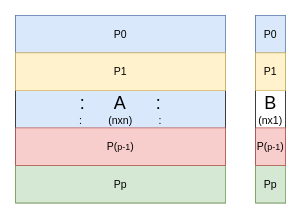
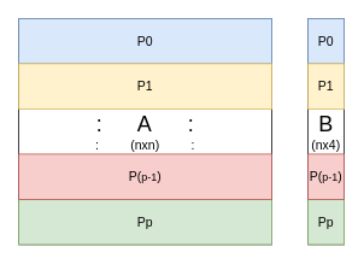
  <mxCell id="0" />
  <mxCell id="1" parent="0" />
- <mxCell id="2" value="&lt;font&gt;&lt;span style=&quot;font-size: 24px&quot;&gt;:&amp;nbsp; &amp;nbsp; &amp;nbsp; A&lt;/span&gt;&lt;span style=&quot;font-size: 24px&quot;&gt;&amp;nbsp; &amp;nbsp; &amp;nbsp;&amp;nbsp;:&lt;/span&gt;&lt;br&gt;&lt;font style=&quot;font-size: 14px&quot;&gt;&amp;nbsp; &amp;nbsp; &amp;nbsp; &amp;nbsp; &amp;nbsp; &amp;nbsp; &amp;nbsp; &amp;nbsp; &amp;nbsp;:&amp;nbsp; &amp;nbsp; &amp;nbsp; &amp;nbsp; &amp;nbsp;(nxn)&lt;/font&gt;&lt;span style=&quot;font-size: 14px&quot;&gt;&amp;nbsp; &amp;nbsp; &amp;nbsp; &amp;nbsp; &amp;nbsp;:&amp;nbsp; &amp;nbsp; &amp;nbsp; &amp;nbsp; &amp;nbsp; &amp;nbsp; &amp;nbsp; &amp;nbsp;&amp;nbsp;&amp;nbsp;&lt;/span&gt;&lt;br&gt;&lt;/font&gt;" style="rounded=0;whiteSpace=wrap;html=1;fillColor=#dae8fc;" vertex="1" parent="1"><mxGeometry x="20" y="20" width="280" height="250" as="geometry" /></mxCell>
- <mxCell id="3" value="&lt;font&gt;&lt;span style=&quot;font-size: 24px&quot;&gt;B&lt;/span&gt;&lt;br&gt;&lt;font style=&quot;font-size: 14px&quot;&gt;(nx1)&lt;/font&gt;&lt;br&gt;&lt;/font&gt;" style="rounded=0;whiteSpace=wrap;html=1;" vertex="1" parent="1"><mxGeometry x="340" y="20" width="40" height="250" as="geometry" /></mxCell>
+ <mxCell id="2" value="&lt;font&gt;&lt;span style=&quot;font-size: 24px&quot;&gt;:&amp;nbsp; &amp;nbsp; &amp;nbsp; A&lt;/span&gt;&lt;span style=&quot;font-size: 24px&quot;&gt;&amp;nbsp; &amp;nbsp; &amp;nbsp;&amp;nbsp;:&lt;/span&gt;&lt;br&gt;&lt;font style=&quot;font-size: 14px&quot;&gt;&amp;nbsp; &amp;nbsp; &amp;nbsp; &amp;nbsp; &amp;nbsp; &amp;nbsp; &amp;nbsp; &amp;nbsp; &amp;nbsp;:&amp;nbsp; &amp;nbsp; &amp;nbsp; &amp;nbsp; &amp;nbsp;(nxn)&lt;/font&gt;&lt;span style=&quot;font-size: 14px&quot;&gt;&amp;nbsp; &amp;nbsp; &amp;nbsp; &amp;nbsp; &amp;nbsp;:&amp;nbsp; &amp;nbsp; &amp;nbsp; &amp;nbsp; &amp;nbsp; &amp;nbsp; &amp;nbsp; &amp;nbsp;&amp;nbsp;&amp;nbsp;&lt;/span&gt;&lt;br&gt;&lt;/font&gt;" style="rounded=0;whiteSpace=wrap;html=1;" vertex="1" parent="1"><mxGeometry x="20" y="20" width="280" height="250" as="geometry" /></mxCell>
+ <mxCell id="3" value="&lt;font&gt;&lt;span style=&quot;font-size: 24px&quot;&gt;B&lt;/span&gt;&lt;br&gt;&lt;font style=&quot;font-size: 14px&quot;&gt;(nx4)&lt;/font&gt;&lt;br&gt;&lt;/font&gt;" style="rounded=0;whiteSpace=wrap;html=1;" vertex="1" parent="1"><mxGeometry x="340" y="20" width="40" height="250" as="geometry" /></mxCell>
  <mxCell id="4" value="&lt;font style=&quot;font-size: 14px&quot;&gt;P0&lt;/font&gt;" style="rounded=0;whiteSpace=wrap;html=1;fillColor=#dae8fc;strokeColor=#6c8ebf;" vertex="1" parent="1"><mxGeometry x="20" y="20" width="280" height="50" as="geometry" /></mxCell>
  <mxCell id="5" value="&lt;font style=&quot;font-size: 14px&quot;&gt;P0&lt;/font&gt;" style="rounded=0;whiteSpace=wrap;html=1;fillColor=#dae8fc;strokeColor=#6c8ebf;" vertex="1" parent="1"><mxGeometry x="340" y="20" width="40" height="50" as="geometry" /></mxCell>
  <mxCell id="6" value="&lt;font style=&quot;font-size: 14px&quot;&gt;P1&lt;/font&gt;" style="rounded=0;whiteSpace=wrap;html=1;fillColor=#fff2cc;strokeColor=#d6b656;" vertex="1" parent="1"><mxGeometry x="20" y="70" width="280" height="50" as="geometry" /></mxCell>
  <mxCell id="7" value="&lt;span style=&quot;font-size: 14px&quot;&gt;P1&lt;/span&gt;" style="rounded=0;whiteSpace=wrap;html=1;fillColor=#fff2cc;strokeColor=#d6b656;" vertex="1" parent="1"><mxGeometry x="340" y="70" width="40" height="50" as="geometry" /></mxCell>
  <mxCell id="8" value="&lt;font style=&quot;font-size: 14px&quot;&gt;Pp&lt;/font&gt;" style="rounded=0;whiteSpace=wrap;html=1;fillColor=#d5e8d4;strokeColor=#82b366;" vertex="1" parent="1"><mxGeometry x="20" y="220" width="280" height="50" as="geometry" /></mxCell>
  <mxCell id="9" value="&lt;span style=&quot;font-size: 14px&quot;&gt;Pp&lt;/span&gt;" style="rounded=0;whiteSpace=wrap;html=1;fillColor=#d5e8d4;strokeColor=#82b366;" vertex="1" parent="1"><mxGeometry x="340" y="220" width="40" height="50" as="geometry" /></mxCell>
  <mxCell id="10" value="&lt;span style=&quot;font-size: 14px&quot;&gt;P(&lt;/span&gt;&lt;font style=&quot;font-size: 12px&quot;&gt;p-1&lt;/font&gt;&lt;span style=&quot;font-size: 14px&quot;&gt;)&lt;/span&gt;" style="rounded=0;whiteSpace=wrap;html=1;fillColor=#f8cecc;strokeColor=#b85450;" vertex="1" parent="1"><mxGeometry x="20" y="170" width="280" height="50" as="geometry" /></mxCell>
  <mxCell id="11" value="&lt;span style=&quot;font-size: 14px&quot;&gt;P(&lt;/span&gt;&lt;font style=&quot;font-size: 12px&quot;&gt;p-1&lt;/font&gt;&lt;span style=&quot;font-size: 14px&quot;&gt;)&lt;/span&gt;" style="rounded=0;whiteSpace=wrap;html=1;fillColor=#f8cecc;strokeColor=#b85450;" vertex="1" parent="1"><mxGeometry x="340" y="170" width="40" height="50" as="geometry" /></mxCell>
